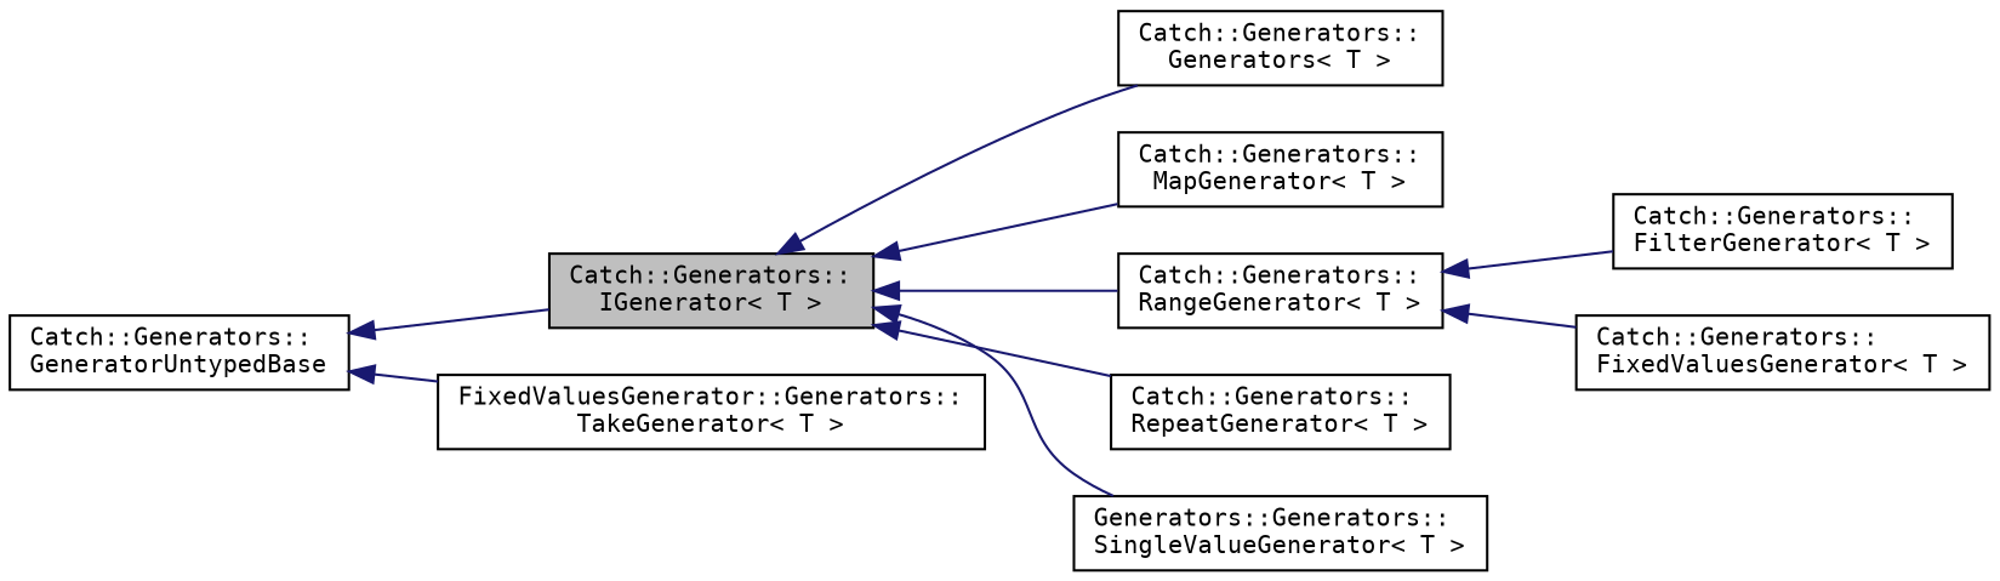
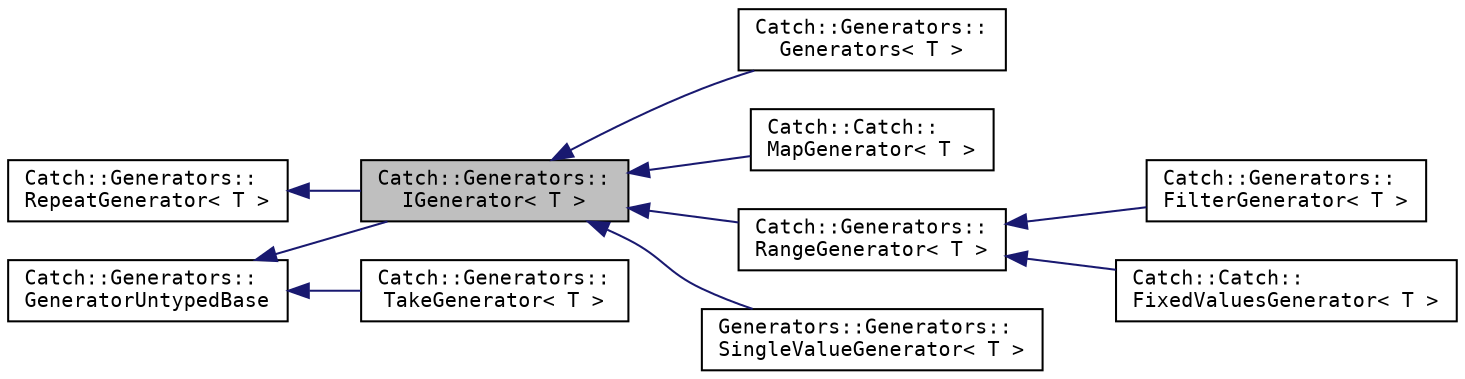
  digraph {
    fontname="DejaVu Sans Mono"
    rankdir=LR
    node [color=black fillcolor=white fontname="DejaVu Sans Mono" fontsize=10 shape=record style=filled]
    edge [color=midnightblue dir=back fontname="DejaVu Sans Mono" fontsize=10 labelfontname=Helvetica labelfontsize=10 style=solid]
    n1 [fillcolor=grey75 fontcolor=black height=0.2 label="Catch::Generators::\lIGenerator\< T \>" width=0.4]
    n2 [height=0.2 label="Catch::Generators::\lGenerators\< T \>" width=0.4]
-   n3 [height=0.2 label="Catch::Generators::\lMapGenerator\< T \>" width=0.4]
+   n3 [height=0.2 label="Catch::Catch::\lMapGenerator\< T \>" width=0.4]
    n4 [height=0.2 label="Catch::Generators::\lRangeGenerator\< T \>" width=0.4]
    n5 [height=0.2 label="Catch::Generators::\lRepeatGenerator\< T \>" width=0.4]
    n6 [height=0.2 label="Generators::Generators::\lSingleValueGenerator\< T \>" width=0.4]
    n7 [height=0.2 label="Catch::Generators::\lFilterGenerator\< T \>" width=0.4]
-   n8 [height=0.2 label="Catch::Generators::\lFixedValuesGenerator\< T \>" width=0.4]
-   n9 [height=0.2 label="FixedValuesGenerator::Generators::\lTakeGenerator\< T \>" width=0.4]
+   n8 [height=0.2 label="Catch::Catch::\lFixedValuesGenerator\< T \>" width=0.4]
+   n9 [height=0.2 label="Catch::Generators::\lTakeGenerator\< T \>" width=0.4]
    n10 [height=0.2 label="Catch::Generators::\lGeneratorUntypedBase" width=0.4]
    n1 -> n2
    n1 -> n3
    n1 -> n4
-   n1 -> n5
+   n5 -> n1
    n1 -> n6
    n4 -> n7
    n4 -> n8
    n10 -> n1
    n10 -> n9
  }
